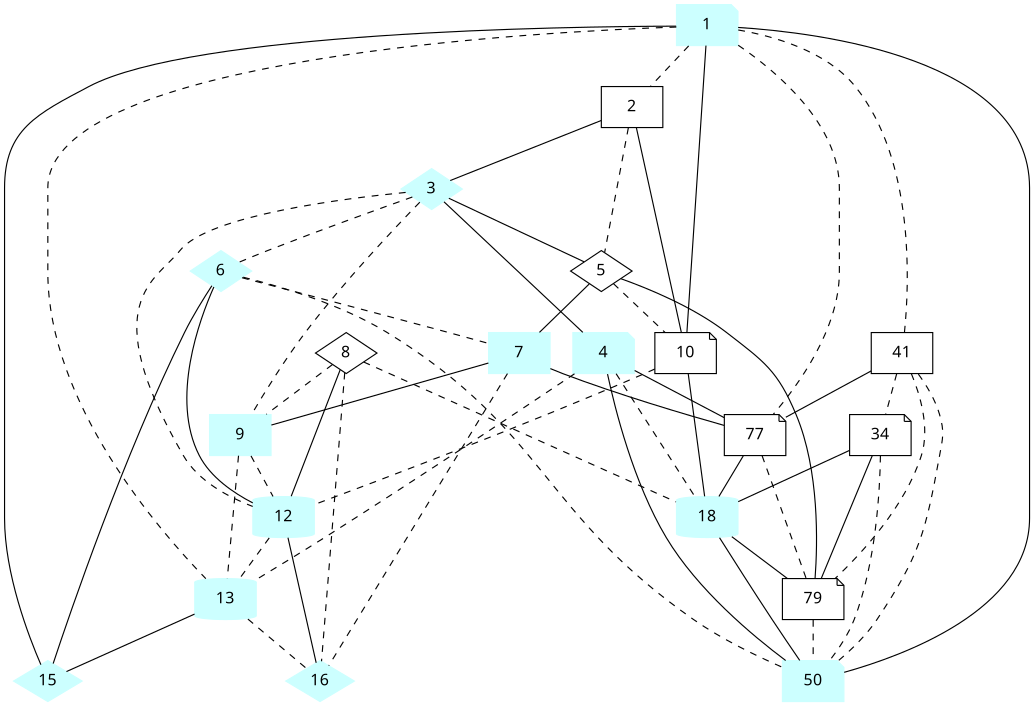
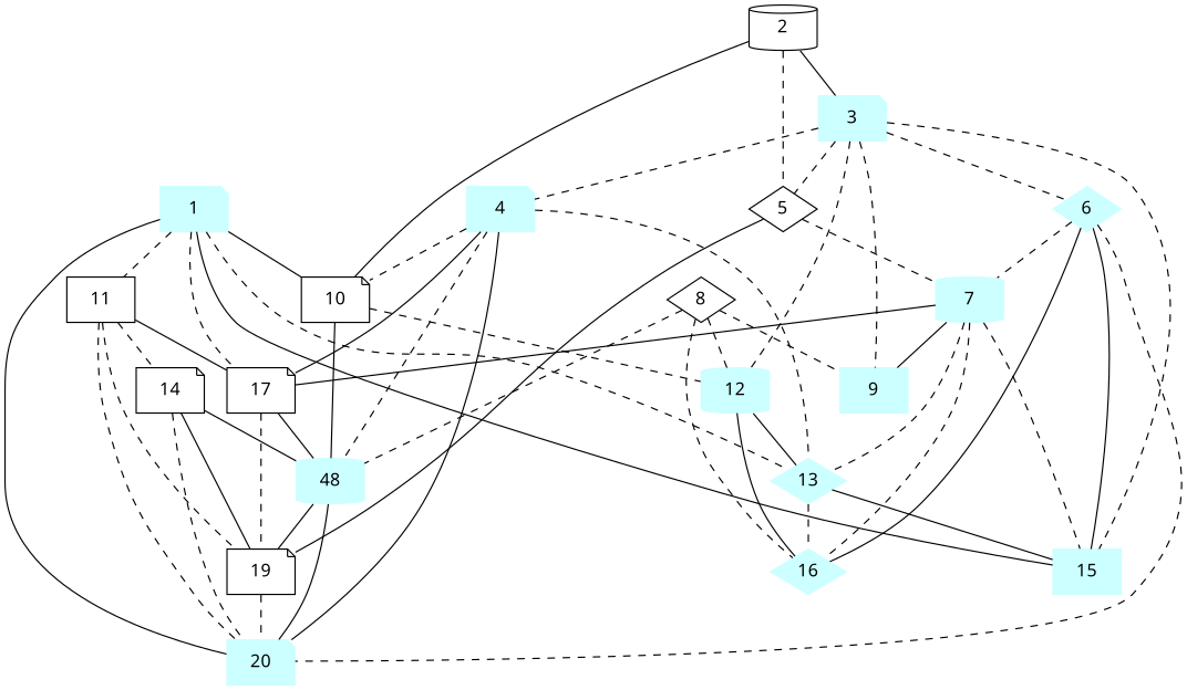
  graph {
    fontname="Noto Sans"
    node [color="#CCFFFF" fontname="Noto Sans" shape=note style=filled]
    edge [fontname="Noto Sans" style=dashed]
-   13 [shape=cylinder]
+   13 [shape=diamond]
    1
-   15 [shape=diamond]
-   20 [label=50]
-   2 [shape=box color="" style=""]
+   15 [shape=box]
+   20
+   2 [shape=cylinder color="" style=""]
    10 [color="" style=""]
-   11 [shape=box label=41 color="" style=""]
-   17 [label=77 color="" style=""]
+   11 [shape=box color="" style=""]
+   17 [color="" style=""]
    16 [shape=diamond]
-   3 [shape=diamond]
+   3
    5 [shape=diamond color="" style=""]
    12 [shape=cylinder]
-   18 [shape=cylinder]
-   19 [label=79 color="" style=""]
-   14 [label=34 color="" style=""]
+   18 [shape=cylinder label=48]
+   19 [color="" style=""]
+   14 [color="" style=""]
    4
    6 [shape=diamond]
    9 [shape=box]
-   7 [shape=box]
+   7 [shape=cylinder]
    8 [shape=diamond color="" style=""]
    13 -- 15 [style=solid]
    13 -- 16
    1 -- 13
    1 -- 15 [style=solid]
    1 -- 20 [style=solid]
-   1 -- 2
    1 -- 10 [style=solid]
    1 -- 11
    1 -- 17
    2 -- 10 [style=solid]
    2 -- 3 [style=solid]
    2 -- 5
    10 -- 12
    10 -- 18 [style=solid]
    11 -- 20
    11 -- 17 [style=solid]
    11 -- 19
    11 -- 14
    17 -- 18 [style=solid]
    17 -- 19
-   3 -- 5 [style=solid]
+   3 -- 15
+   3 -- 5
    3 -- 12
-   3 -- 4 [style=solid]
+   3 -- 4
    3 -- 6
    3 -- 9
-   5 -- 10
+   4 -- 10
    5 -- 19 [style=solid]
-   5 -- 7 [style=solid]
-   12 -- 13
+   5 -- 7
+   12 -- 13 [style=solid]
    12 -- 16 [style=solid]
    18 -- 20 [style=solid]
    18 -- 19 [style=solid]
    19 -- 20
    14 -- 20
    14 -- 18 [style=solid]
    14 -- 19 [style=solid]
    4 -- 13
    4 -- 20 [style=solid]
    4 -- 17 [style=solid]
    4 -- 18
    6 -- 15 [style=solid]
    6 -- 20
-   6 -- 12 [style=solid]
+   6 -- 16 [style=solid]
    6 -- 7
-   9 -- 13
-   9 -- 12
+   7 -- 13
+   7 -- 15
    7 -- 17 [style=solid]
    7 -- 16
    7 -- 9 [style=solid]
    8 -- 16
-   8 -- 12 [style=solid]
+   8 -- 12
    8 -- 18
    8 -- 9
  }
